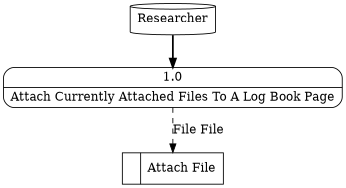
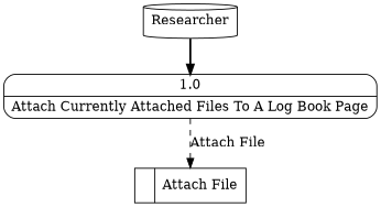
  digraph {
    n1 [label="<f0>  |<f1> Attach File " shape=record]
    n2 [label=Researcher shape=cylinder]
    n3 [label="{<f0> 1.0|<f1> Attach Currently Attached Files To A Log Book Page }" shape=Mrecord]
    n2 -> n3 [style=bold]
-   n3 -> n1 [label="File File" style=dashed]
+   n3 -> n1 [label="Attach File" style=dashed]
  }
